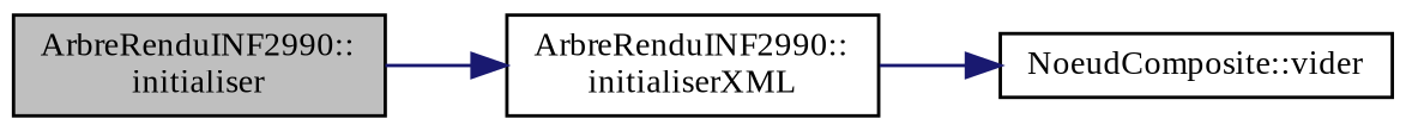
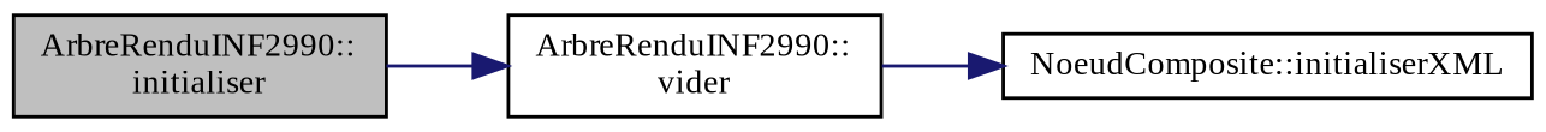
  digraph {
    fontname="Liberation Serif"
    rankdir=LR
    node [color=black fillcolor=white fontname="Liberation Serif" fontsize=10 shape=record style=filled]
    edge [color=midnightblue fontname="Liberation Serif" fontsize=10 labelfontname=Helvetica labelfontsize=10 style=solid]
    n1 [fillcolor=grey75 fontcolor=black height=0.2 label="ArbreRenduINF2990::\linitialiser" width=0.4]
-   n2 [height=0.2 label="ArbreRenduINF2990::\linitialiserXML" width=0.4]
-   n3 [height=0.2 label="NoeudComposite::vider" width=0.4]
+   n2 [height=0.2 label="ArbreRenduINF2990::\lvider" width=0.4]
+   n3 [height=0.2 label="NoeudComposite::initialiserXML" width=0.4]
    n1 -> n2
    n2 -> n3
  }
